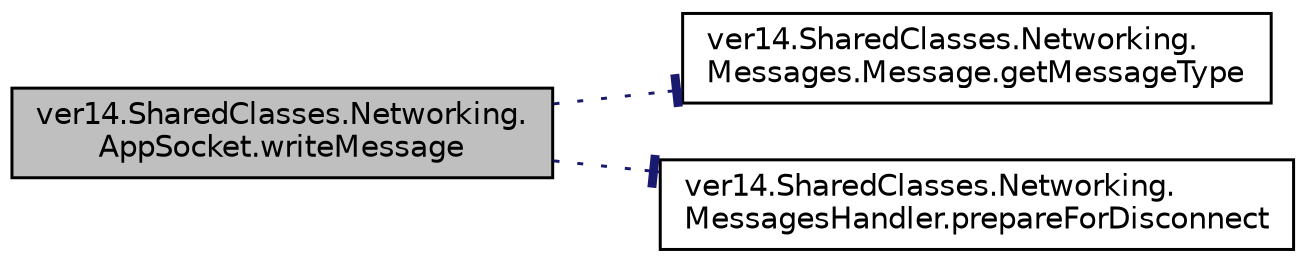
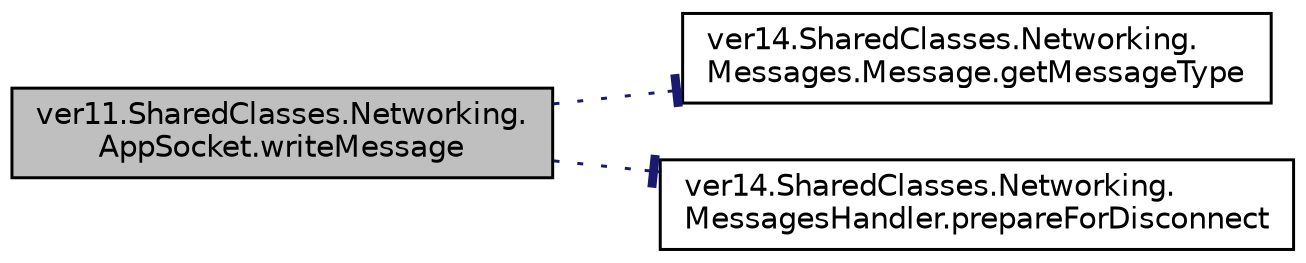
  digraph {
    rankdir=LR
    node [color=black fillcolor=white fontname=Helvetica fontsize=10 shape=record style=filled]
    edge [color=midnightblue fontname=Helvetica fontsize=10 labelfontname=Helvetica labelfontsize=10 style=dotted arrowhead=tee]
-   n1 [fillcolor=grey75 fontcolor=black height=0.2 label="ver14.SharedClasses.Networking.\lAppSocket.writeMessage" width=0.4]
+   n1 [fillcolor=grey75 fontcolor=black height=0.2 label="ver11.SharedClasses.Networking.\lAppSocket.writeMessage" width=0.4]
    n2 [height=0.2 label="ver14.SharedClasses.Networking.\lMessages.Message.getMessageType" width=0.4]
    n3 [height=0.2 label="ver14.SharedClasses.Networking.\lMessagesHandler.prepareForDisconnect" width=0.4]
    n1 -> n2
    n1 -> n3
  }
